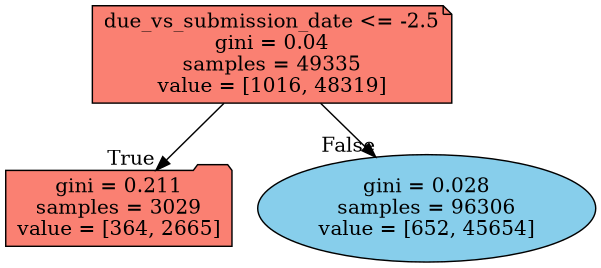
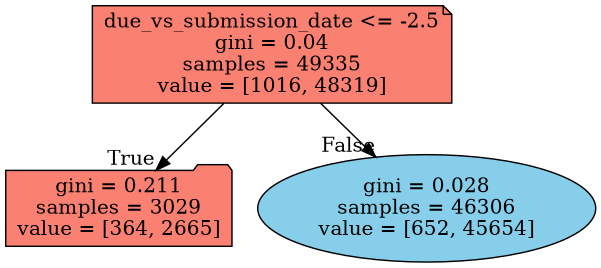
  digraph {
    node [color=black fillcolor=salmon style=filled]
    edge [labeldistance=2.5]
    n1 [label="due_vs_submission_date <= -2.5\ngini = 0.04\nsamples = 49335\nvalue = [1016, 48319]" shape=note]
    n2 [label="gini = 0.211\nsamples = 3029\nvalue = [364, 2665]" shape=folder]
-   n3 [fillcolor=skyblue label="gini = 0.028\nsamples = 96306\nvalue = [652, 45654]" shape=ellipse]
+   n3 [fillcolor=skyblue label="gini = 0.028\nsamples = 46306\nvalue = [652, 45654]" shape=ellipse]
    n1 -> n2 [headlabel=True labelangle=45]
    n1 -> n3 [headlabel=False labelangle=-45]
  }
